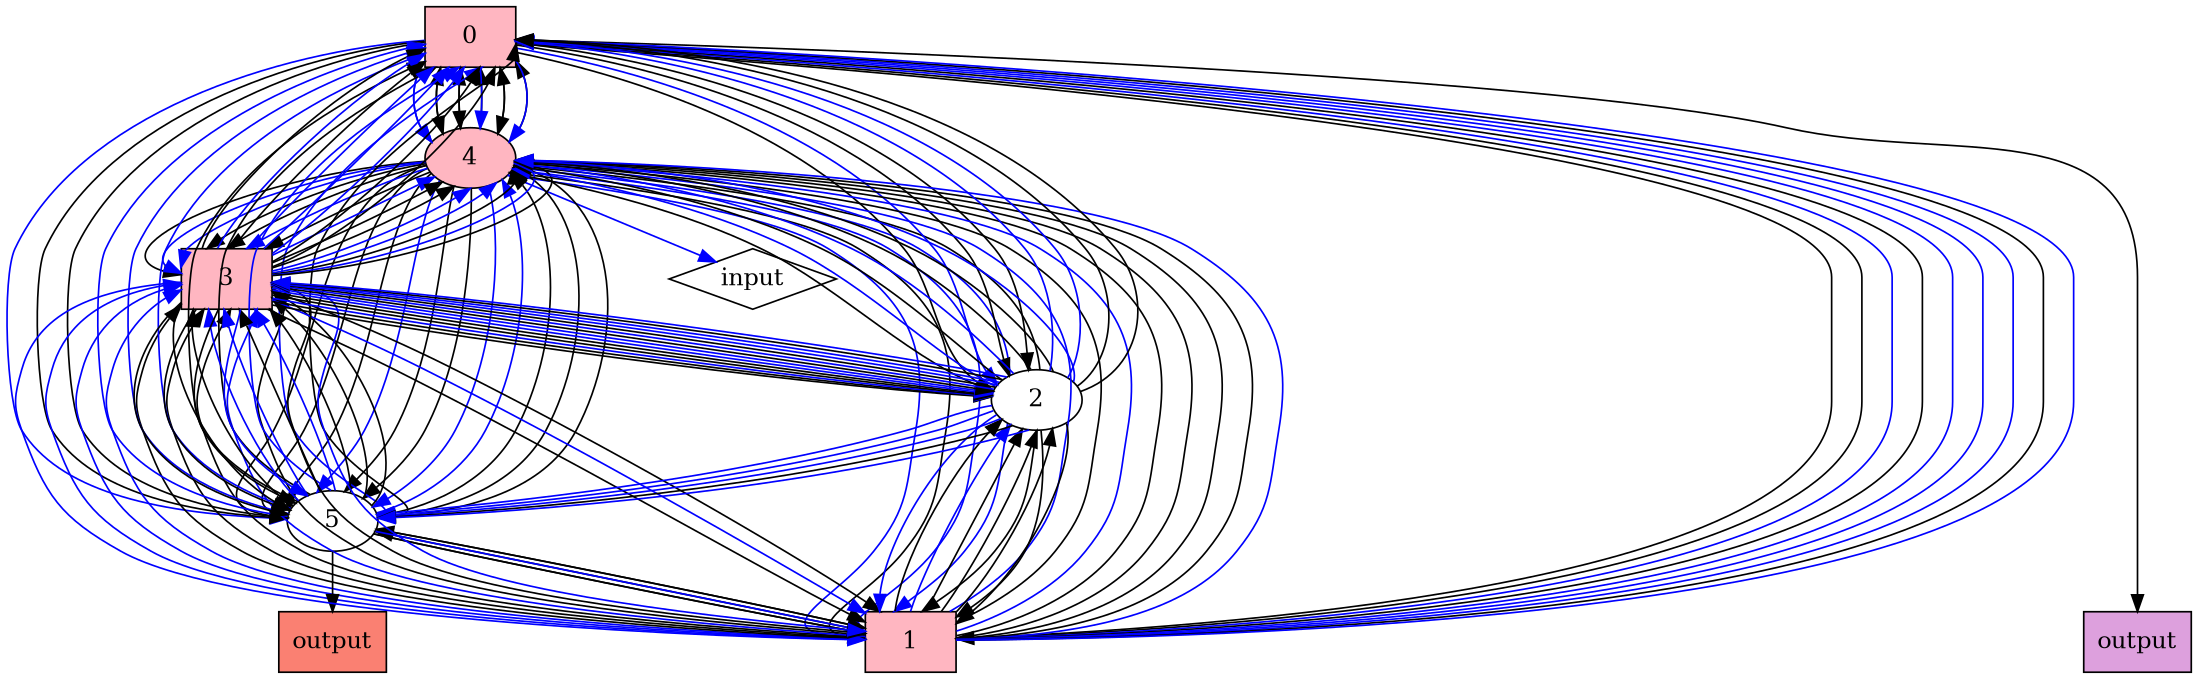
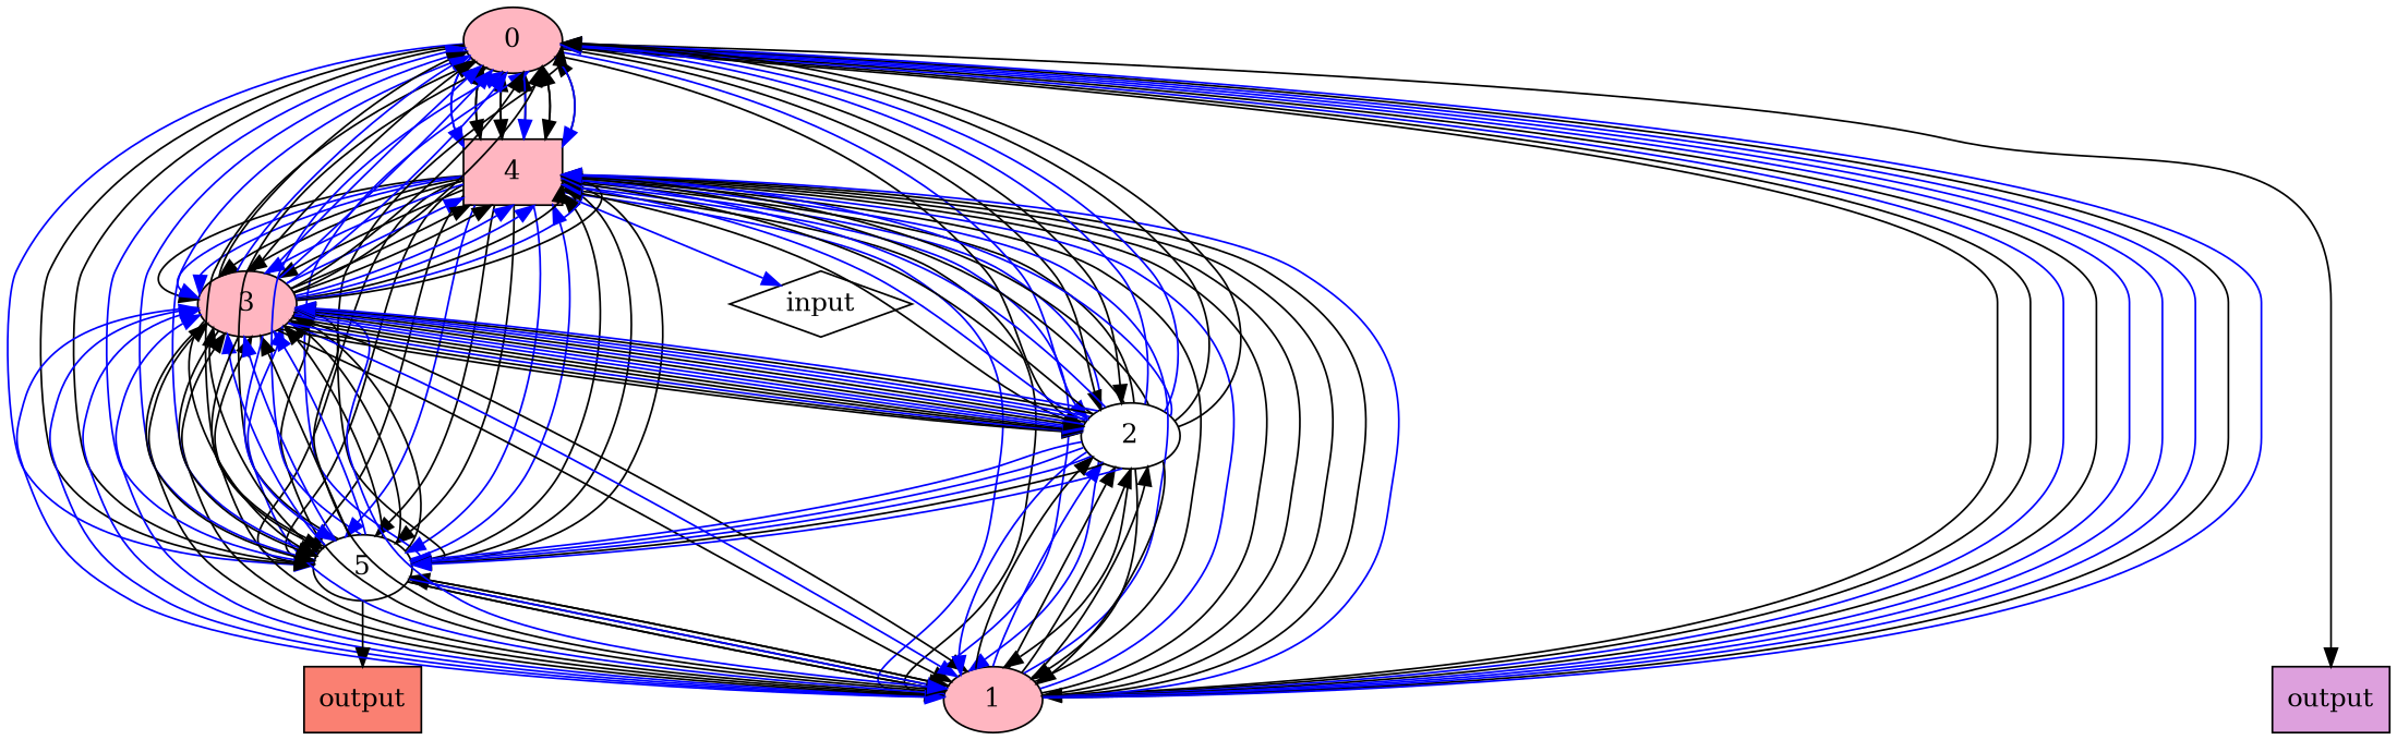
  digraph {
    node [fillcolor=lightpink style=filled]
    edge [color=black]
    n1 [fillcolor=plum label=output shape=box]
    n2 [fillcolor=salmon label=output shape=box]
    n3 [fillcolor=white label=input shape=diamond]
-   n4 [label=4]
-   n5 [label=0 shape=box]
-   n6 [label=1 shape=box]
+   n4 [label=4 shape=box]
+   n5 [label=0]
+   n6 [label=1]
    n7 [fillcolor=white label=5]
-   n8 [label=3 shape=box]
+   n8 [label=3]
    n9 [fillcolor=white label=2]
    subgraph sub_1 {
      rank=same
      n1
      n2
    }
    subgraph sub_2 {
      rank=same
      n3
    }
    n4 -> n3 [color=blue]
    n4 -> n5
    n4 -> n5
    n4 -> n5
    n4 -> n5
    n4 -> n5
    n4 -> n6 [color=blue]
    n4 -> n6
    n4 -> n6 [color=blue]
    n4 -> n6 [color=blue]
    n4 -> n6
    n4 -> n7
    n4 -> n7
    n4 -> n7
    n4 -> n7 [color=blue]
    n4 -> n7
    n4 -> n7
    n4 -> n7 [color=blue]
    n4 -> n8
    n4 -> n8 [color=blue]
    n4 -> n8 [color=blue]
    n4 -> n8
    n4 -> n8
    n4 -> n8 [color=blue]
    n4 -> n8
    n5 -> n1
    n5 -> n4 [color=blue]
    n5 -> n4
    n5 -> n4
    n5 -> n4 [color=blue]
    n5 -> n4
    n5 -> n4 [color=blue]
    n5 -> n4 [color=blue]
    n5 -> n6
    n5 -> n6
    n5 -> n7 [color=blue]
    n5 -> n7
    n5 -> n7
    n5 -> n9
    n5 -> n9 [color=blue]
    n5 -> n9
    n5 -> n9
    n6 -> n4 [color=blue]
    n6 -> n4
    n6 -> n4 [color=blue]
    n6 -> n4
    n6 -> n4
    n6 -> n4
    n6 -> n4
    n6 -> n4 [color=blue]
    n6 -> n5 [color=blue]
    n6 -> n5
    n6 -> n5 [color=blue]
    n6 -> n5 [color=blue]
    n6 -> n5 [color=blue]
    n6 -> n5
    n6 -> n5 [color=blue]
    n6 -> n7
    n6 -> n7
    n6 -> n8 [color=blue]
    n6 -> n8 [color=blue]
    n6 -> n8 [color=blue]
    n6 -> n8
    n6 -> n8
    n6 -> n8
    n6 -> n8 [color=blue]
    n6 -> n8
    n6 -> n9
    n6 -> n9 [color=blue]
    n6 -> n9
    n6 -> n9
    n6 -> n9
    n7 -> n2
    n7 -> n4 [color=blue]
    n7 -> n4
    n7 -> n4
    n7 -> n4
    n7 -> n5 [color=blue]
    n7 -> n5 [color=blue]
    n7 -> n5 [color=blue]
    n7 -> n5
    n7 -> n5
    n7 -> n5 [color=blue]
    n7 -> n5 [color=blue]
    n7 -> n5
    n7 -> n6
    n7 -> n6 [color=blue]
    n7 -> n6
    n7 -> n6
    n7 -> n8
    n7 -> n8 [color=blue]
    n7 -> n8 [color=blue]
    n7 -> n8
    n7 -> n8 [color=blue]
    n7 -> n8
    n7 -> n8
    n7 -> n8
    n8 -> n4 [color=blue]
    n8 -> n4
    n8 -> n4
    n8 -> n4 [color=blue]
    n8 -> n4 [color=blue]
    n8 -> n4
    n8 -> n4 [color=blue]
    n8 -> n4
    n8 -> n5
    n8 -> n5 [color=blue]
    n8 -> n5
    n8 -> n5 [color=blue]
    n8 -> n5 [color=blue]
    n8 -> n5 [color=blue]
    n8 -> n5
    n8 -> n5
    n8 -> n6
    n8 -> n6 [color=blue]
    n8 -> n6
    n8 -> n6 [color=blue]
    n8 -> n6
    n8 -> n6 [color=blue]
    n8 -> n7
    n8 -> n7
    n8 -> n7
    n8 -> n7 [color=blue]
    n8 -> n7
    n8 -> n9
    n8 -> n9
    n8 -> n9 [color=blue]
    n8 -> n9
    n8 -> n9
    n8 -> n9 [color=blue]
    n8 -> n9 [color=blue]
    n8 -> n9
    n9 -> n4
    n9 -> n4 [color=blue]
    n9 -> n4
    n9 -> n4 [color=blue]
    n9 -> n4
    n9 -> n4
    n9 -> n4 [color=blue]
    n9 -> n5 [color=blue]
    n9 -> n5 [color=blue]
    n9 -> n5
    n9 -> n5
    n9 -> n6
    n9 -> n6 [color=blue]
    n9 -> n6
    n9 -> n7 [color=blue]
    n9 -> n7 [color=blue]
    n9 -> n7 [color=blue]
    n9 -> n7
    n9 -> n7 [color=blue]
    n9 -> n8 [color=blue]
    n9 -> n8
    n9 -> n8 [color=blue]
    n9 -> n8 [color=blue]
    n9 -> n8
    n9 -> n8 [color=blue]
  }
